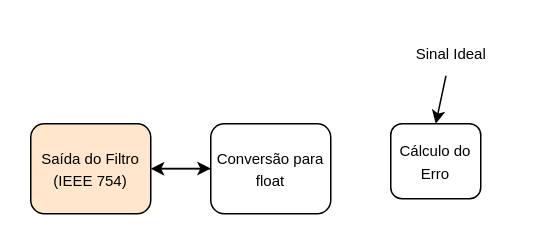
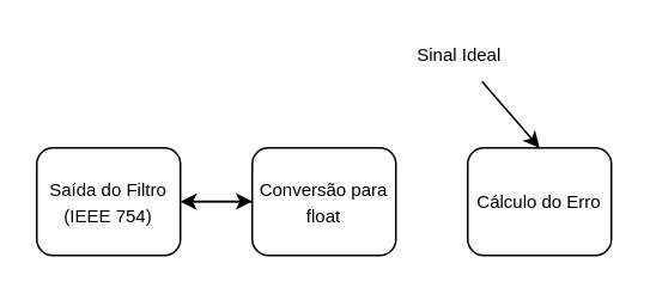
  <mxCell id="0" />
  <mxCell id="1" parent="0" />
- <mxCell id="2" value="&lt;font style=&quot;font-size: 10px;&quot;&gt;Saída do Filtro &lt;br&gt;(IEEE 754)&lt;/font&gt;" style="rounded=1;whiteSpace=wrap;html=1;fillColor=#ffe6cc;" vertex="1" parent="1"><mxGeometry x="20" y="82" width="80" height="60" as="geometry" /></mxCell>
+ <mxCell id="2" value="&lt;font style=&quot;font-size: 10px;&quot;&gt;Saída do Filtro &lt;br&gt;(IEEE 754)&lt;/font&gt;" style="rounded=1;whiteSpace=wrap;html=1;" vertex="1" parent="1"><mxGeometry x="20" y="82" width="80" height="60" as="geometry" /></mxCell>
  <mxCell id="3" style="edgeStyle=none;html=1;exitX=1;exitY=0.5;exitDx=0;exitDy=0;" edge="1" parent="1" source="4" target="2"><mxGeometry relative="1" as="geometry" /></mxCell>
  <mxCell id="4" value="&lt;span style=&quot;font-size: 10px;&quot;&gt;Conversão para float&lt;/span&gt;" style="rounded=1;whiteSpace=wrap;html=1;" vertex="1" parent="1"><mxGeometry x="140" y="82" width="80" height="60" as="geometry" /></mxCell>
  <mxCell id="5" style="edgeStyle=none;html=1;entryX=-0.033;entryY=0.5;entryDx=0;entryDy=0;entryPerimeter=0;" edge="1" parent="1"><mxGeometry relative="1" as="geometry"><mxPoint x="102.64" y="111.83" as="sourcePoint" /><mxPoint x="140" y="111.83" as="targetPoint" /></mxGeometry></mxCell>
- <mxCell id="6" value="&lt;span style=&quot;font-size: 10px;&quot;&gt;Cálculo do Erro&lt;/span&gt;" style="rounded=1;whiteSpace=wrap;html=1;" vertex="1" parent="1"><mxGeometry x="260" y="82" width="60" height="50" as="geometry" /></mxCell>
+ <mxCell id="6" value="&lt;span style=&quot;font-size: 10px;&quot;&gt;Cálculo do Erro&lt;/span&gt;" style="rounded=1;whiteSpace=wrap;html=1;" vertex="1" parent="1"><mxGeometry x="260" y="82" width="80" height="60" as="geometry" /></mxCell>
  <mxCell id="7" style="edgeStyle=none;html=1;entryX=0.5;entryY=0;entryDx=0;entryDy=0;" edge="1" parent="1" source="8" target="6"><mxGeometry relative="1" as="geometry" /></mxCell>
- <mxCell id="8" value="&lt;font style=&quot;font-size: 10px;&quot;&gt;Sinal Ideal&lt;/font&gt;" style="text;html=1;align=center;verticalAlign=middle;resizable=0;points=[];autosize=1;strokeColor=none;fillColor=none;" vertex="1" parent="1"><mxGeometry x="265" y="20" width="70" height="30" as="geometry" /></mxCell>
+ <mxCell id="8" value="&lt;font style=&quot;font-size: 10px;&quot;&gt;Sinal Ideal&lt;/font&gt;" style="text;html=1;align=center;verticalAlign=middle;resizable=0;points=[];autosize=1;strokeColor=none;fillColor=none;" vertex="1" parent="1"><mxGeometry x="220" y="15" width="70" height="30" as="geometry" /></mxCell>
